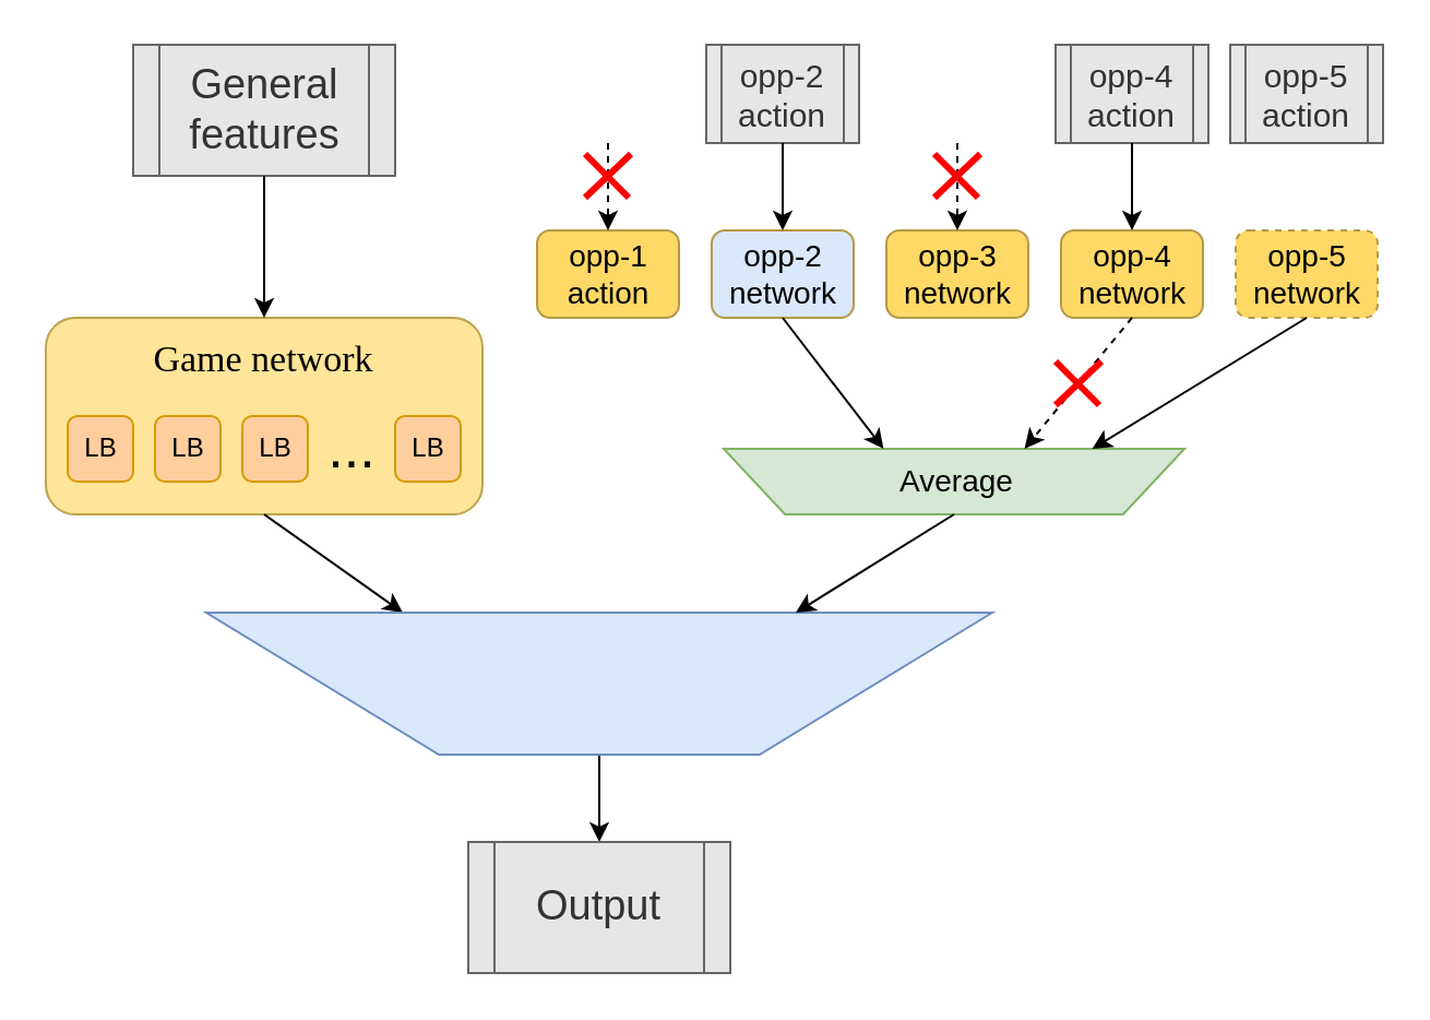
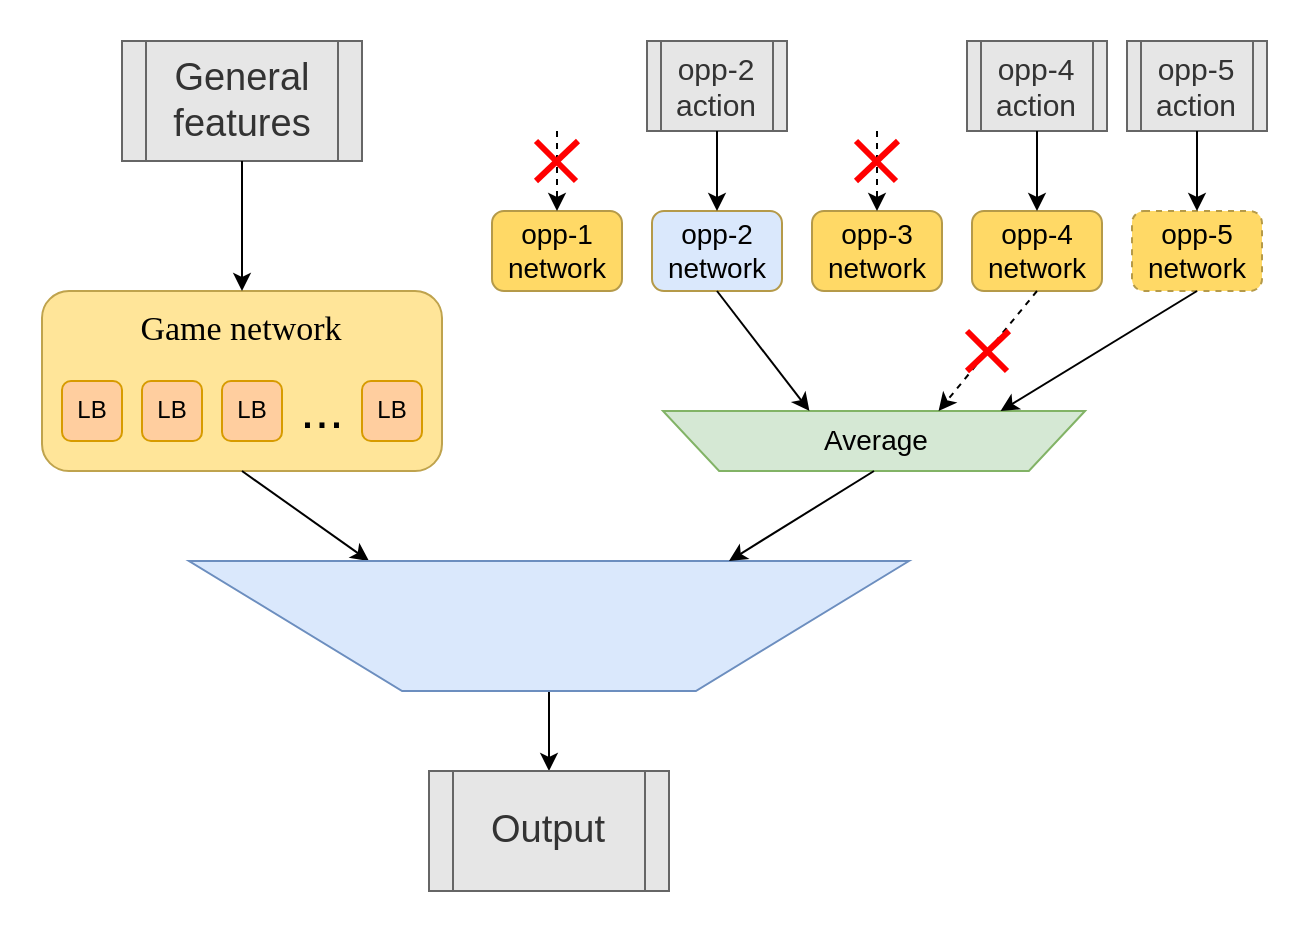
  <mxCell id="0" />
  <mxCell id="1" parent="0" />
  <mxCell id="2" value="&lt;font style=&quot;font-size: 19px&quot;&gt;General&lt;/font&gt;&lt;br&gt;&lt;div&gt;&lt;font style=&quot;font-size: 19px&quot;&gt;features&lt;/font&gt;&lt;/div&gt;" style="shape=process;whiteSpace=wrap;html=1;backgroundOutline=1;fillColor=#E6E6E6;strokeColor=#666666;fontColor=#333333;" parent="1" vertex="1"><mxGeometry x="60.5" y="20" width="120" height="60" as="geometry" /></mxCell>
  <mxCell id="3" value="" style="rounded=1;whiteSpace=wrap;html=1;fillColor=#FFE599;strokeColor=#BFA34D;" parent="1" vertex="1"><mxGeometry x="20.5" y="145" width="200" height="90" as="geometry" /></mxCell>
  <mxCell id="4" value="" style="endArrow=classic;html=1;exitX=0.5;exitY=1;exitDx=0;exitDy=0;entryX=0.5;entryY=0;entryDx=0;entryDy=0;" parent="1" source="2" target="3" edge="1"><mxGeometry width="50" height="50" relative="1" as="geometry"><mxPoint x="-9.5" y="305" as="sourcePoint" /><mxPoint x="130.5" y="115" as="targetPoint" /></mxGeometry></mxCell>
  <mxCell id="5" value="" style="endArrow=classic;html=1;strokeWidth=1;exitX=0.5;exitY=1;exitDx=0;exitDy=0;entryX=0.75;entryY=1;entryDx=0;entryDy=0;" parent="1" source="3" target="8" edge="1"><mxGeometry width="50" height="50" relative="1" as="geometry"><mxPoint x="54" y="475" as="sourcePoint" /><mxPoint x="194" y="265" as="targetPoint" /></mxGeometry></mxCell>
  <mxCell id="6" value="" style="endArrow=classic;html=1;strokeWidth=1;exitX=0.5;exitY=1;exitDx=0;exitDy=0;entryX=0.5;entryY=0;entryDx=0;entryDy=0;" parent="1" target="7" edge="1"><mxGeometry width="50" height="50" relative="1" as="geometry"><mxPoint x="274" y="335" as="sourcePoint" /><mxPoint x="274" y="385" as="targetPoint" /></mxGeometry></mxCell>
  <mxCell id="7" value="&lt;font style=&quot;font-size: 19px&quot;&gt;Output&lt;/font&gt;" style="shape=process;whiteSpace=wrap;html=1;backgroundOutline=1;fillColor=#E6E6E6;strokeColor=#666666;fontColor=#333333;" parent="1" vertex="1"><mxGeometry x="214" y="385" width="120" height="60" as="geometry" /></mxCell>
  <mxCell id="8" value="" style="shape=trapezoid;perimeter=trapezoidPerimeter;whiteSpace=wrap;html=1;fillColor=#dae8fc;rotation=180;strokeColor=#6c8ebf;size=0.296;" parent="1" vertex="1"><mxGeometry x="94" y="280" width="360" height="65" as="geometry" /></mxCell>
  <mxCell id="9" value="LB" style="rounded=1;whiteSpace=wrap;html=1;strokeColor=#d79b00;fillColor=#FFCE9F;" parent="1" vertex="1"><mxGeometry x="30.5" y="190" width="30" height="30" as="geometry" /></mxCell>
  <mxCell id="10" value="LB" style="rounded=1;whiteSpace=wrap;html=1;strokeColor=#d79b00;fillColor=#FFCE9F;" parent="1" vertex="1"><mxGeometry x="70.5" y="190" width="30" height="30" as="geometry" /></mxCell>
  <mxCell id="11" value="LB" style="rounded=1;whiteSpace=wrap;html=1;strokeColor=#d79b00;fillColor=#FFCE9F;" parent="1" vertex="1"><mxGeometry x="110.5" y="190" width="30" height="30" as="geometry" /></mxCell>
  <mxCell id="12" value="LB" style="rounded=1;whiteSpace=wrap;html=1;strokeColor=#d79b00;fillColor=#FFCE9F;" parent="1" vertex="1"><mxGeometry x="180.5" y="190" width="30" height="30" as="geometry" /></mxCell>
  <mxCell id="13" value="..." style="text;html=1;strokeColor=none;fillColor=none;align=center;verticalAlign=middle;whiteSpace=wrap;rounded=0;fontSize=26;" parent="1" vertex="1"><mxGeometry x="140.5" y="195" width="40" height="20" as="geometry" /></mxCell>
  <mxCell id="14" value="&lt;font face=&quot;Verdana&quot;&gt;Game network&lt;/font&gt;" style="text;html=1;strokeColor=none;fillColor=none;align=center;verticalAlign=middle;whiteSpace=wrap;rounded=0;fontSize=17;" parent="1" vertex="1"><mxGeometry x="53" y="155" width="135" height="20" as="geometry" /></mxCell>
  <mxCell id="15" value="&lt;div style=&quot;font-size: 15px&quot;&gt;opp-2 action&lt;br&gt;&lt;/div&gt;" style="shape=process;whiteSpace=wrap;html=1;backgroundOutline=1;fillColor=#E6E6E6;strokeColor=#666666;fontColor=#333333;" parent="1" vertex="1"><mxGeometry x="323" y="20" width="70" height="45" as="geometry" /></mxCell>
  <mxCell id="16" value="&lt;div style=&quot;font-size: 15px&quot;&gt;opp-4 action&lt;br&gt;&lt;/div&gt;" style="shape=process;whiteSpace=wrap;html=1;backgroundOutline=1;fillColor=#E6E6E6;strokeColor=#666666;fontColor=#333333;" parent="1" vertex="1"><mxGeometry x="483" y="20" width="70" height="45" as="geometry" /></mxCell>
  <mxCell id="17" value="&lt;div style=&quot;font-size: 15px&quot;&gt;opp-5 action&lt;br&gt;&lt;/div&gt;" style="shape=process;whiteSpace=wrap;html=1;backgroundOutline=1;fillColor=#E6E6E6;strokeColor=#666666;fontColor=#333333;" parent="1" vertex="1"><mxGeometry x="563" y="20" width="70" height="45" as="geometry" /></mxCell>
- <mxCell id="18" value="&lt;font style=&quot;font-size: 14px&quot;&gt;opp-1 action&lt;/font&gt;" style="rounded=1;whiteSpace=wrap;html=1;fillColor=#FFD966;strokeColor=#B59A49;" parent="1" vertex="1"><mxGeometry x="245.5" y="105" width="65" height="40" as="geometry" /></mxCell>
+ <mxCell id="18" value="&lt;font style=&quot;font-size: 14px&quot;&gt;opp-1 network&lt;/font&gt;" style="rounded=1;whiteSpace=wrap;html=1;fillColor=#FFD966;strokeColor=#B59A49;" parent="1" vertex="1"><mxGeometry x="245.5" y="105" width="65" height="40" as="geometry" /></mxCell>
  <mxCell id="19" value="&lt;font style=&quot;font-size: 14px&quot;&gt;opp-2 network&lt;/font&gt;" style="rounded=1;whiteSpace=wrap;html=1;fillColor=#dae8fc;strokeColor=#B59A49;" parent="1" vertex="1"><mxGeometry x="325.5" y="105" width="65" height="40" as="geometry" /></mxCell>
  <mxCell id="20" value="&lt;font style=&quot;font-size: 14px&quot;&gt;opp-3 network&lt;/font&gt;" style="rounded=1;whiteSpace=wrap;html=1;fillColor=#FFD966;strokeColor=#B59A49;" parent="1" vertex="1"><mxGeometry x="405.5" y="105" width="65" height="40" as="geometry" /></mxCell>
  <mxCell id="21" value="&lt;font style=&quot;font-size: 14px&quot;&gt;opp-4 network&lt;/font&gt;" style="rounded=1;whiteSpace=wrap;html=1;fillColor=#FFD966;strokeColor=#B59A49;" parent="1" vertex="1"><mxGeometry x="485.5" y="105" width="65" height="40" as="geometry" /></mxCell>
  <mxCell id="22" value="&lt;font style=&quot;font-size: 14px&quot;&gt;opp-5 network&lt;/font&gt;" style="rounded=1;whiteSpace=wrap;html=1;fillColor=#FFD966;strokeColor=#B59A49;labelBackgroundColor=none;dashed=1;" parent="1" vertex="1"><mxGeometry x="565.5" y="105" width="65" height="40" as="geometry" /></mxCell>
  <mxCell id="23" value="" style="endArrow=classic;html=1;exitX=0.5;exitY=1;exitDx=0;exitDy=0;entryX=0.5;entryY=0;entryDx=0;entryDy=0;" parent="1" source="15" target="19" edge="1"><mxGeometry width="50" height="50" relative="1" as="geometry"><mxPoint x="288" y="65" as="sourcePoint" /><mxPoint x="288" y="100" as="targetPoint" /></mxGeometry></mxCell>
  <mxCell id="24" value="" style="endArrow=classic;html=1;exitX=0.5;exitY=1;exitDx=0;exitDy=0;entryX=0.5;entryY=0;entryDx=0;entryDy=0;" parent="1" source="16" target="21" edge="1"><mxGeometry width="50" height="50" relative="1" as="geometry"><mxPoint x="308" y="85" as="sourcePoint" /><mxPoint x="308" y="120" as="targetPoint" /></mxGeometry></mxCell>
+ <mxCell id="25" value="" style="endArrow=classic;html=1;exitX=0.5;exitY=1;exitDx=0;exitDy=0;entryX=0.5;entryY=0;entryDx=0;entryDy=0;" parent="1" source="17" target="22" edge="1"><mxGeometry width="50" height="50" relative="1" as="geometry"><mxPoint x="318" y="95" as="sourcePoint" /><mxPoint x="318" y="130" as="targetPoint" /></mxGeometry></mxCell>
  <mxCell id="26" value="" style="shape=trapezoid;perimeter=trapezoidPerimeter;whiteSpace=wrap;html=1;size=0.133;rotation=180;fillColor=#d5e8d4;strokeColor=#82b366;" parent="1" vertex="1"><mxGeometry x="331" y="205" width="211" height="30" as="geometry" /></mxCell>
  <mxCell id="27" value="&lt;font style=&quot;font-size: 14px&quot;&gt;Average&lt;/font&gt;" style="text;html=1;strokeColor=none;fillColor=none;align=center;verticalAlign=middle;whiteSpace=wrap;rounded=0;" parent="1" vertex="1"><mxGeometry x="393" y="210" width="90" height="20" as="geometry" /></mxCell>
  <mxCell id="28" value="" style="endArrow=classic;html=1;exitX=0.5;exitY=0;exitDx=0;exitDy=0;entryX=0.25;entryY=1;entryDx=0;entryDy=0;" parent="1" source="26" target="8" edge="1"><mxGeometry width="50" height="50" relative="1" as="geometry"><mxPoint x="609" y="280" as="sourcePoint" /><mxPoint x="659" y="230" as="targetPoint" /></mxGeometry></mxCell>
  <mxCell id="29" value="" style="endArrow=classic;html=1;exitX=0.5;exitY=1;exitDx=0;exitDy=0;entryX=0.653;entryY=1;entryDx=0;entryDy=0;entryPerimeter=0;comic=0;startArrow=none;startFill=0;jumpStyle=none;shadow=0;" parent="1" source="19" target="26" edge="1"><mxGeometry width="50" height="50" relative="1" as="geometry"><mxPoint x="594" y="160" as="sourcePoint" /><mxPoint x="404" y="165" as="targetPoint" /></mxGeometry></mxCell>
  <mxCell id="30" value="" style="endArrow=classic;html=1;exitX=0.5;exitY=1;exitDx=0;exitDy=0;entryX=0.347;entryY=1;entryDx=0;entryDy=0;entryPerimeter=0;dashed=1;" parent="1" source="21" target="26" edge="1"><mxGeometry width="50" height="50" relative="1" as="geometry"><mxPoint x="308" y="160" as="sourcePoint" /><mxPoint x="474" y="175" as="targetPoint" /></mxGeometry></mxCell>
  <mxCell id="31" value="" style="endArrow=classic;html=1;exitX=0.5;exitY=1;exitDx=0;exitDy=0;entryX=0.2;entryY=1;entryDx=0;entryDy=0;entryPerimeter=0;" parent="1" source="22" target="26" edge="1"><mxGeometry width="50" height="50" relative="1" as="geometry"><mxPoint x="318" y="170" as="sourcePoint" /><mxPoint x="554" y="202" as="targetPoint" /></mxGeometry></mxCell>
  <mxCell id="32" value="" style="endArrow=none;html=1;shadow=0;strokeColor=#FF0000;strokeWidth=3;" parent="1" edge="1"><mxGeometry width="50" height="50" relative="1" as="geometry"><mxPoint x="483" y="185" as="sourcePoint" /><mxPoint x="504" y="165" as="targetPoint" /></mxGeometry></mxCell>
  <mxCell id="33" value="" style="endArrow=none;html=1;shadow=0;strokeColor=#FF0000;strokeWidth=3;" parent="1" edge="1"><mxGeometry width="50" height="50" relative="1" as="geometry"><mxPoint x="503" y="185" as="sourcePoint" /><mxPoint x="483" y="165" as="targetPoint" /></mxGeometry></mxCell>
  <mxCell id="34" value="" style="endArrow=classic;html=1;entryX=0.5;entryY=0;entryDx=0;entryDy=0;dashed=1;" edge="1" parent="1" target="18"><mxGeometry width="50" height="50" relative="1" as="geometry"><mxPoint x="278" y="65" as="sourcePoint" /><mxPoint x="278" y="85" as="targetPoint" /></mxGeometry></mxCell>
  <mxCell id="35" value="" style="endArrow=classic;html=1;dashed=1;entryX=0.5;entryY=0;entryDx=0;entryDy=0;" edge="1" parent="1" target="20"><mxGeometry width="50" height="50" relative="1" as="geometry"><mxPoint x="438" y="65" as="sourcePoint" /><mxPoint x="454" y="85" as="targetPoint" /></mxGeometry></mxCell>
  <mxCell id="36" value="" style="endArrow=none;html=1;shadow=0;strokeColor=#FF0000;strokeWidth=3;" edge="1" parent="1"><mxGeometry width="50" height="50" relative="1" as="geometry"><mxPoint x="427.5" y="90" as="sourcePoint" /><mxPoint x="448.5" y="70" as="targetPoint" /></mxGeometry></mxCell>
  <mxCell id="37" value="" style="endArrow=none;html=1;shadow=0;strokeColor=#FF0000;strokeWidth=3;" edge="1" parent="1"><mxGeometry width="50" height="50" relative="1" as="geometry"><mxPoint x="447.5" y="90" as="sourcePoint" /><mxPoint x="427.5" y="70" as="targetPoint" /></mxGeometry></mxCell>
  <mxCell id="38" value="" style="endArrow=none;html=1;shadow=0;strokeColor=#FF0000;strokeWidth=3;" edge="1" parent="1"><mxGeometry width="50" height="50" relative="1" as="geometry"><mxPoint x="267.5" y="90" as="sourcePoint" /><mxPoint x="288.5" y="70" as="targetPoint" /></mxGeometry></mxCell>
  <mxCell id="39" value="" style="endArrow=none;html=1;shadow=0;strokeColor=#FF0000;strokeWidth=3;" edge="1" parent="1"><mxGeometry width="50" height="50" relative="1" as="geometry"><mxPoint x="287.5" y="90" as="sourcePoint" /><mxPoint x="267.5" y="70" as="targetPoint" /></mxGeometry></mxCell>
